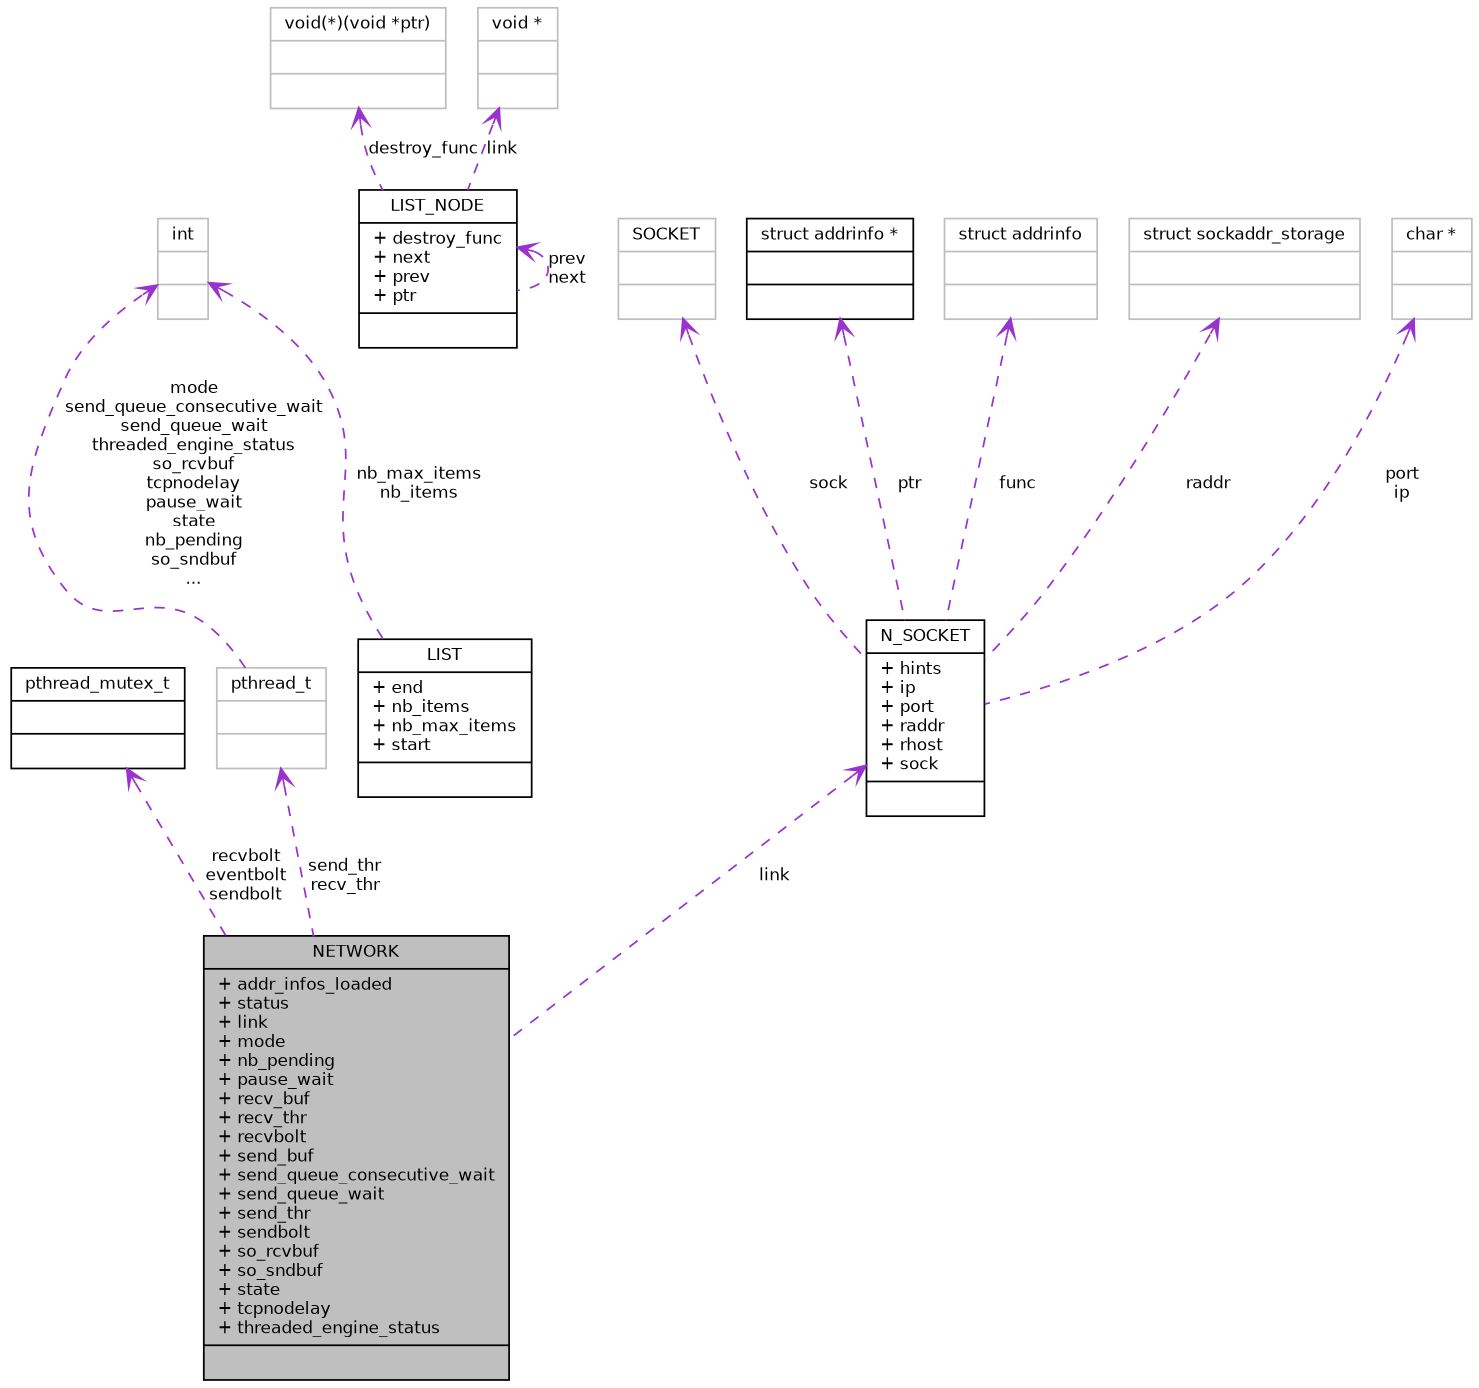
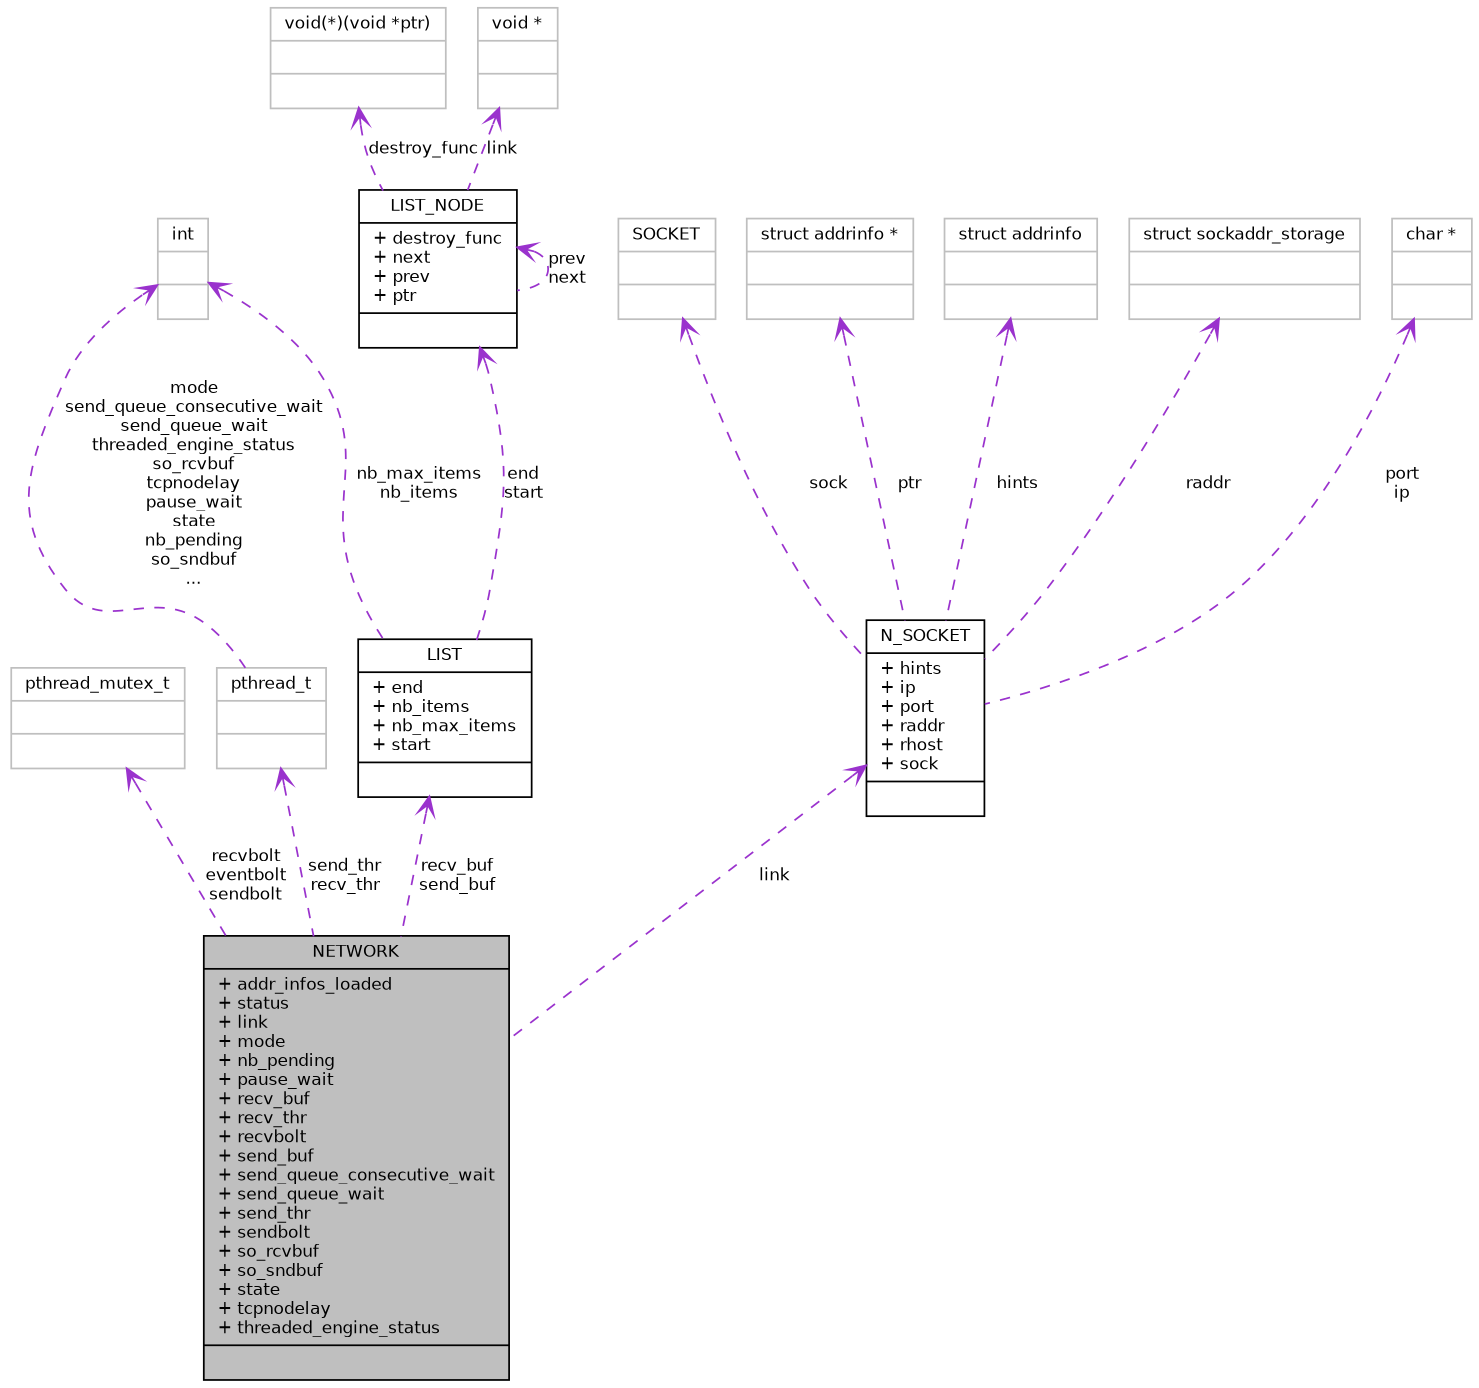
  digraph {
    node [color=grey75 fillcolor=white fontname=Helvetica fontsize=10 shape=record style=filled]
    edge [arrowtail=open color=darkorchid3 dir=back fontname=Helvetica fontsize=10 labelfontname=Helvetica labelfontsize=10 style=dashed]
    n1 [color=black fillcolor=grey75 fontcolor=black height=0.2 label="{NETWORK\n|+ addr_infos_loaded\l+ status\l+ link\l+ mode\l+ nb_pending\l+ pause_wait\l+ recv_buf\l+ recv_thr\l+ recvbolt\l+ send_buf\l+ send_queue_consecutive_wait\l+ send_queue_wait\l+ send_thr\l+ sendbolt\l+ so_rcvbuf\l+ so_sndbuf\l+ state\l+ tcpnodelay\l+ threaded_engine_status\l|}" width=0.4]
-   n2 [color=black height=0.2 label="{pthread_mutex_t\n||}" width=0.4]
+   n2 [height=0.2 label="{pthread_mutex_t\n||}" width=0.4]
    n3 [height=0.2 label="{pthread_t\n||}" width=0.4]
    n4 [color=black height=0.2 label="{N_SOCKET\n|+ hints\l+ ip\l+ port\l+ raddr\l+ rhost\l+ sock\l|}" width=0.4]
    n5 [height=0.2 label="{SOCKET\n||}" width=0.4]
-   n6 [color=black height=0.2 label="{struct addrinfo *\n||}" width=0.4]
+   n6 [height=0.2 label="{struct addrinfo *\n||}" width=0.4]
    n7 [height=0.2 label="{struct addrinfo\n||}" width=0.4]
    n8 [height=0.2 label="{struct sockaddr_storage\n||}" width=0.4]
    n9 [height=0.2 label="{char *\n||}" width=0.4]
    n10 [height=0.2 label="{int\n||}" width=0.4]
    n11 [color=black height=0.2 label="{LIST\n|+ end\l+ nb_items\l+ nb_max_items\l+ start\l|}" width=0.4]
    n12 [color=black height=0.2 label="{LIST_NODE\n|+ destroy_func\l+ next\l+ prev\l+ ptr\l|}" width=0.4]
    n13 [height=0.2 label="{void(*)(void *ptr)\n||}" width=0.4]
    n14 [height=0.2 label="{void *\n||}" width=0.4]
    n2 -> n1 [label="recvbolt\neventbolt\nsendbolt"]
    n3 -> n1 [label="send_thr\nrecv_thr"]
    n4 -> n1 [label=link]
    n5 -> n4 [label=sock]
    n6 -> n4 [label=ptr]
-   n7 -> n4 [label=func]
+   n7 -> n4 [label=hints]
    n8 -> n4 [label=raddr]
    n9 -> n4 [label="port\nip"]
    n10 -> n3 [label="mode\nsend_queue_consecutive_wait\nsend_queue_wait\nthreaded_engine_status\nso_rcvbuf\ntcpnodelay\npause_wait\nstate\nnb_pending\nso_sndbuf\n..."]
    n10 -> n11 [label="nb_max_items\nnb_items"]
+   n11 -> n1 [label="recv_buf\nsend_buf"]
+   n12 -> n11 [label="end\nstart"]
    n12 -> n12 [label="prev\nnext"]
    n13 -> n12 [label=destroy_func]
    n14 -> n12 [label=link]
  }
